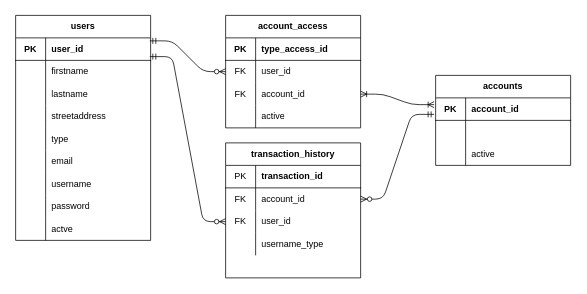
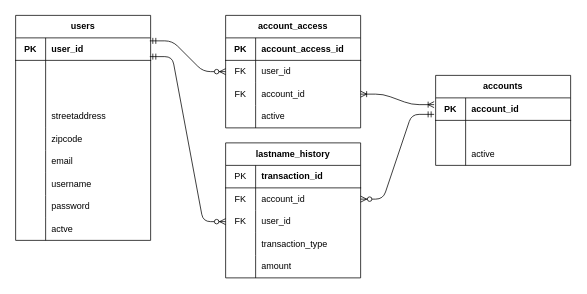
  <mxCell id="0" />
  <mxCell id="1" parent="0" />
  <mxCell id="2" value="users" style="shape=table;html=1;whiteSpace=wrap;startSize=30;container=1;collapsible=0;childLayout=tableLayout;fixedRows=1;rowLines=0;fontStyle=1;align=center;" vertex="1" parent="1"><mxGeometry x="20" y="20" width="180" height="300" as="geometry" /></mxCell>
  <mxCell id="3" value="" style="shape=partialRectangle;html=1;whiteSpace=wrap;collapsible=0;dropTarget=0;pointerEvents=0;fillColor=none;top=0;left=0;bottom=1;right=0;points=[[0,0.5],[1,0.5]];portConstraint=eastwest;" vertex="1" parent="2"><mxGeometry y="30" width="180" height="30" as="geometry" /></mxCell>
  <mxCell id="4" value="PK" style="shape=partialRectangle;html=1;whiteSpace=wrap;connectable=0;fillColor=none;top=0;left=0;bottom=0;right=0;overflow=hidden;fontStyle=1" vertex="1" parent="3"><mxGeometry width="40" height="30" as="geometry" /></mxCell>
  <mxCell id="5" value="user_id" style="shape=partialRectangle;html=1;whiteSpace=wrap;connectable=0;fillColor=none;top=0;left=0;bottom=0;right=0;align=left;spacingLeft=6;overflow=hidden;fontStyle=1" vertex="1" parent="3"><mxGeometry x="40" width="140" height="30" as="geometry" /></mxCell>
  <mxCell id="6" value="" style="shape=partialRectangle;html=1;whiteSpace=wrap;collapsible=0;dropTarget=0;pointerEvents=0;fillColor=none;top=0;left=0;bottom=0;right=0;points=[[0,0.5],[1,0.5]];portConstraint=eastwest;" vertex="1" parent="2"><mxGeometry y="60" width="180" height="30" as="geometry" /></mxCell>
  <mxCell id="7" value="" style="shape=partialRectangle;html=1;whiteSpace=wrap;connectable=0;fillColor=none;top=0;left=0;bottom=0;right=0;overflow=hidden;" vertex="1" parent="6"><mxGeometry width="40" height="30" as="geometry" /></mxCell>
- <mxCell id="8" value="firstname" style="shape=partialRectangle;html=1;whiteSpace=wrap;connectable=0;fillColor=none;top=0;left=0;bottom=0;right=0;align=left;spacingLeft=6;overflow=hidden;" vertex="1" parent="6"><mxGeometry x="40" width="140" height="30" as="geometry" /></mxCell>
  <mxCell id="9" value="" style="shape=partialRectangle;html=1;whiteSpace=wrap;collapsible=0;dropTarget=0;pointerEvents=0;fillColor=none;top=0;left=0;bottom=0;right=0;points=[[0,0.5],[1,0.5]];portConstraint=eastwest;" vertex="1" parent="2"><mxGeometry y="90" width="180" height="30" as="geometry" /></mxCell>
  <mxCell id="10" value="" style="shape=partialRectangle;html=1;whiteSpace=wrap;connectable=0;fillColor=none;top=0;left=0;bottom=0;right=0;overflow=hidden;" vertex="1" parent="9"><mxGeometry width="40" height="30" as="geometry" /></mxCell>
- <mxCell id="11" value="lastname" style="shape=partialRectangle;html=1;whiteSpace=wrap;connectable=0;fillColor=none;top=0;left=0;bottom=0;right=0;align=left;spacingLeft=6;overflow=hidden;" vertex="1" parent="9"><mxGeometry x="40" width="140" height="30" as="geometry" /></mxCell>
  <mxCell id="12" value="" style="shape=partialRectangle;html=1;whiteSpace=wrap;collapsible=0;dropTarget=0;pointerEvents=0;fillColor=none;top=0;left=0;bottom=0;right=0;points=[[0,0.5],[1,0.5]];portConstraint=eastwest;" vertex="1" parent="2"><mxGeometry y="120" width="180" height="30" as="geometry" /></mxCell>
  <mxCell id="13" value="" style="shape=partialRectangle;html=1;whiteSpace=wrap;connectable=0;fillColor=none;top=0;left=0;bottom=0;right=0;overflow=hidden;" vertex="1" parent="12"><mxGeometry width="40" height="30" as="geometry" /></mxCell>
  <mxCell id="14" value="streetaddress" style="shape=partialRectangle;html=1;whiteSpace=wrap;connectable=0;fillColor=none;top=0;left=0;bottom=0;right=0;align=left;spacingLeft=6;overflow=hidden;" vertex="1" parent="12"><mxGeometry x="40" width="140" height="30" as="geometry" /></mxCell>
  <mxCell id="15" value="" style="shape=partialRectangle;html=1;whiteSpace=wrap;collapsible=0;dropTarget=0;pointerEvents=0;fillColor=none;top=0;left=0;bottom=0;right=0;points=[[0,0.5],[1,0.5]];portConstraint=eastwest;" vertex="1" parent="2"><mxGeometry y="150" width="180" height="30" as="geometry" /></mxCell>
  <mxCell id="16" value="" style="shape=partialRectangle;html=1;whiteSpace=wrap;connectable=0;fillColor=none;top=0;left=0;bottom=0;right=0;overflow=hidden;" vertex="1" parent="15"><mxGeometry width="40" height="30" as="geometry" /></mxCell>
- <mxCell id="17" value="type" style="shape=partialRectangle;html=1;whiteSpace=wrap;connectable=0;fillColor=none;top=0;left=0;bottom=0;right=0;align=left;spacingLeft=6;overflow=hidden;" vertex="1" parent="15"><mxGeometry x="40" width="140" height="30" as="geometry" /></mxCell>
+ <mxCell id="17" value="zipcode" style="shape=partialRectangle;html=1;whiteSpace=wrap;connectable=0;fillColor=none;top=0;left=0;bottom=0;right=0;align=left;spacingLeft=6;overflow=hidden;" vertex="1" parent="15"><mxGeometry x="40" width="140" height="30" as="geometry" /></mxCell>
  <mxCell id="18" value="" style="shape=partialRectangle;html=1;whiteSpace=wrap;collapsible=0;dropTarget=0;pointerEvents=0;fillColor=none;top=0;left=0;bottom=0;right=0;points=[[0,0.5],[1,0.5]];portConstraint=eastwest;" vertex="1" parent="2"><mxGeometry y="180" width="180" height="30" as="geometry" /></mxCell>
  <mxCell id="19" value="" style="shape=partialRectangle;html=1;whiteSpace=wrap;connectable=0;fillColor=none;top=0;left=0;bottom=0;right=0;overflow=hidden;" vertex="1" parent="18"><mxGeometry width="40" height="30" as="geometry" /></mxCell>
  <mxCell id="20" value="email" style="shape=partialRectangle;html=1;whiteSpace=wrap;connectable=0;fillColor=none;top=0;left=0;bottom=0;right=0;align=left;spacingLeft=6;overflow=hidden;" vertex="1" parent="18"><mxGeometry x="40" width="140" height="30" as="geometry" /></mxCell>
  <mxCell id="21" value="" style="shape=partialRectangle;html=1;whiteSpace=wrap;collapsible=0;dropTarget=0;pointerEvents=0;fillColor=none;top=0;left=0;bottom=0;right=0;points=[[0,0.5],[1,0.5]];portConstraint=eastwest;" vertex="1" parent="2"><mxGeometry y="210" width="180" height="30" as="geometry" /></mxCell>
  <mxCell id="22" value="" style="shape=partialRectangle;html=1;whiteSpace=wrap;connectable=0;fillColor=none;top=0;left=0;bottom=0;right=0;overflow=hidden;" vertex="1" parent="21"><mxGeometry width="40" height="30" as="geometry" /></mxCell>
  <mxCell id="23" value="username" style="shape=partialRectangle;html=1;whiteSpace=wrap;connectable=0;fillColor=none;top=0;left=0;bottom=0;right=0;align=left;spacingLeft=6;overflow=hidden;" vertex="1" parent="21"><mxGeometry x="40" width="140" height="30" as="geometry" /></mxCell>
  <mxCell id="24" value="" style="shape=partialRectangle;html=1;whiteSpace=wrap;collapsible=0;dropTarget=0;pointerEvents=0;fillColor=none;top=0;left=0;bottom=0;right=0;points=[[0,0.5],[1,0.5]];portConstraint=eastwest;" vertex="1" parent="2"><mxGeometry y="240" width="180" height="30" as="geometry" /></mxCell>
  <mxCell id="25" value="" style="shape=partialRectangle;html=1;whiteSpace=wrap;connectable=0;fillColor=none;top=0;left=0;bottom=0;right=0;overflow=hidden;" vertex="1" parent="24"><mxGeometry width="40" height="30" as="geometry" /></mxCell>
  <mxCell id="26" value="password" style="shape=partialRectangle;html=1;whiteSpace=wrap;connectable=0;fillColor=none;top=0;left=0;bottom=0;right=0;align=left;spacingLeft=6;overflow=hidden;" vertex="1" parent="24"><mxGeometry x="40" width="140" height="30" as="geometry" /></mxCell>
  <mxCell id="27" value="" style="shape=partialRectangle;html=1;whiteSpace=wrap;collapsible=0;dropTarget=0;pointerEvents=0;fillColor=none;top=0;left=0;bottom=0;right=0;points=[[0,0.5],[1,0.5]];portConstraint=eastwest;" vertex="1" parent="2"><mxGeometry y="270" width="180" height="30" as="geometry" /></mxCell>
  <mxCell id="28" value="" style="shape=partialRectangle;html=1;whiteSpace=wrap;connectable=0;fillColor=none;top=0;left=0;bottom=0;right=0;overflow=hidden;" vertex="1" parent="27"><mxGeometry width="40" height="30" as="geometry" /></mxCell>
  <mxCell id="29" value="actve" style="shape=partialRectangle;html=1;whiteSpace=wrap;connectable=0;fillColor=none;top=0;left=0;bottom=0;right=0;align=left;spacingLeft=6;overflow=hidden;" vertex="1" parent="27"><mxGeometry x="40" width="140" height="30" as="geometry" /></mxCell>
  <mxCell id="30" value="account_access" style="shape=table;html=1;whiteSpace=wrap;startSize=30;container=1;collapsible=0;childLayout=tableLayout;fixedRows=1;rowLines=0;fontStyle=1;align=center;" vertex="1" parent="1"><mxGeometry x="300" y="20" width="180" height="150" as="geometry" /></mxCell>
  <mxCell id="31" value="" style="shape=partialRectangle;html=1;whiteSpace=wrap;collapsible=0;dropTarget=0;pointerEvents=0;fillColor=none;top=0;left=0;bottom=1;right=0;points=[[0,0.5],[1,0.5]];portConstraint=eastwest;" vertex="1" parent="30"><mxGeometry y="30" width="180" height="30" as="geometry" /></mxCell>
  <mxCell id="32" value="PK" style="shape=partialRectangle;html=1;whiteSpace=wrap;connectable=0;fillColor=none;top=0;left=0;bottom=0;right=0;overflow=hidden;fontStyle=1" vertex="1" parent="31"><mxGeometry width="40" height="30" as="geometry" /></mxCell>
- <mxCell id="33" value="type_access_id" style="shape=partialRectangle;html=1;whiteSpace=wrap;connectable=0;fillColor=none;top=0;left=0;bottom=0;right=0;align=left;spacingLeft=6;overflow=hidden;fontStyle=1" vertex="1" parent="31"><mxGeometry x="40" width="140" height="30" as="geometry" /></mxCell>
+ <mxCell id="33" value="account_access_id" style="shape=partialRectangle;html=1;whiteSpace=wrap;connectable=0;fillColor=none;top=0;left=0;bottom=0;right=0;align=left;spacingLeft=6;overflow=hidden;fontStyle=1" vertex="1" parent="31"><mxGeometry x="40" width="140" height="30" as="geometry" /></mxCell>
  <mxCell id="34" value="" style="shape=partialRectangle;html=1;whiteSpace=wrap;collapsible=0;dropTarget=0;pointerEvents=0;fillColor=none;top=0;left=0;bottom=0;right=0;points=[[0,0.5],[1,0.5]];portConstraint=eastwest;" vertex="1" parent="30"><mxGeometry y="60" width="180" height="30" as="geometry" /></mxCell>
  <mxCell id="35" value="FK" style="shape=partialRectangle;html=1;whiteSpace=wrap;connectable=0;fillColor=none;top=0;left=0;bottom=0;right=0;overflow=hidden;" vertex="1" parent="34"><mxGeometry width="40" height="30" as="geometry" /></mxCell>
  <mxCell id="36" value="user_id" style="shape=partialRectangle;html=1;whiteSpace=wrap;connectable=0;fillColor=none;top=0;left=0;bottom=0;right=0;align=left;spacingLeft=6;overflow=hidden;" vertex="1" parent="34"><mxGeometry x="40" width="140" height="30" as="geometry" /></mxCell>
  <mxCell id="37" value="" style="shape=partialRectangle;html=1;whiteSpace=wrap;collapsible=0;dropTarget=0;pointerEvents=0;fillColor=none;top=0;left=0;bottom=0;right=0;points=[[0,0.5],[1,0.5]];portConstraint=eastwest;" vertex="1" parent="30"><mxGeometry y="90" width="180" height="30" as="geometry" /></mxCell>
  <mxCell id="38" value="FK" style="shape=partialRectangle;html=1;whiteSpace=wrap;connectable=0;fillColor=none;top=0;left=0;bottom=0;right=0;overflow=hidden;" vertex="1" parent="37"><mxGeometry width="40" height="30" as="geometry" /></mxCell>
  <mxCell id="39" value="account_id" style="shape=partialRectangle;html=1;whiteSpace=wrap;connectable=0;fillColor=none;top=0;left=0;bottom=0;right=0;align=left;spacingLeft=6;overflow=hidden;" vertex="1" parent="37"><mxGeometry x="40" width="140" height="30" as="geometry" /></mxCell>
  <mxCell id="40" value="" style="shape=partialRectangle;html=1;whiteSpace=wrap;collapsible=0;dropTarget=0;pointerEvents=0;fillColor=none;top=0;left=0;bottom=0;right=0;points=[[0,0.5],[1,0.5]];portConstraint=eastwest;" vertex="1" parent="30"><mxGeometry y="120" width="180" height="30" as="geometry" /></mxCell>
  <mxCell id="41" value="" style="shape=partialRectangle;html=1;whiteSpace=wrap;connectable=0;fillColor=none;top=0;left=0;bottom=0;right=0;overflow=hidden;" vertex="1" parent="40"><mxGeometry width="40" height="30" as="geometry" /></mxCell>
  <mxCell id="42" value="active" style="shape=partialRectangle;html=1;whiteSpace=wrap;connectable=0;fillColor=none;top=0;left=0;bottom=0;right=0;align=left;spacingLeft=6;overflow=hidden;" vertex="1" parent="40"><mxGeometry x="40" width="140" height="30" as="geometry" /></mxCell>
- <mxCell id="43" value="transaction_history" style="shape=table;html=1;whiteSpace=wrap;startSize=30;container=1;collapsible=0;childLayout=tableLayout;fixedRows=1;rowLines=0;fontStyle=1;align=center;" vertex="1" parent="1"><mxGeometry x="300" y="190" width="180" height="180" as="geometry" /></mxCell>
+ <mxCell id="43" value="lastname_history" style="shape=table;html=1;whiteSpace=wrap;startSize=30;container=1;collapsible=0;childLayout=tableLayout;fixedRows=1;rowLines=0;fontStyle=1;align=center;" vertex="1" parent="1"><mxGeometry x="300" y="190" width="180" height="180" as="geometry" /></mxCell>
  <mxCell id="44" value="" style="shape=partialRectangle;html=1;whiteSpace=wrap;collapsible=0;dropTarget=0;pointerEvents=0;fillColor=none;top=0;left=0;bottom=1;right=0;points=[[0,0.5],[1,0.5]];portConstraint=eastwest;" vertex="1" parent="43"><mxGeometry y="30" width="180" height="30" as="geometry" /></mxCell>
  <mxCell id="45" value="PK" style="shape=partialRectangle;html=1;whiteSpace=wrap;connectable=0;fillColor=none;top=0;left=0;bottom=0;right=0;overflow=hidden;" vertex="1" parent="44"><mxGeometry width="40" height="30" as="geometry" /></mxCell>
  <mxCell id="46" value="transaction_id" style="shape=partialRectangle;html=1;whiteSpace=wrap;connectable=0;fillColor=none;top=0;left=0;bottom=0;right=0;align=left;spacingLeft=6;overflow=hidden;fontStyle=1" vertex="1" parent="44"><mxGeometry x="40" width="140" height="30" as="geometry" /></mxCell>
  <mxCell id="47" value="" style="shape=partialRectangle;html=1;whiteSpace=wrap;collapsible=0;dropTarget=0;pointerEvents=0;fillColor=none;top=0;left=0;bottom=0;right=0;points=[[0,0.5],[1,0.5]];portConstraint=eastwest;" vertex="1" parent="43"><mxGeometry y="60" width="180" height="30" as="geometry" /></mxCell>
  <mxCell id="48" value="FK" style="shape=partialRectangle;html=1;whiteSpace=wrap;connectable=0;fillColor=none;top=0;left=0;bottom=0;right=0;overflow=hidden;" vertex="1" parent="47"><mxGeometry width="40" height="30" as="geometry" /></mxCell>
  <mxCell id="49" value="account_id" style="shape=partialRectangle;html=1;whiteSpace=wrap;connectable=0;fillColor=none;top=0;left=0;bottom=0;right=0;align=left;spacingLeft=6;overflow=hidden;" vertex="1" parent="47"><mxGeometry x="40" width="140" height="30" as="geometry" /></mxCell>
  <mxCell id="50" value="" style="shape=partialRectangle;html=1;whiteSpace=wrap;collapsible=0;dropTarget=0;pointerEvents=0;fillColor=none;top=0;left=0;bottom=0;right=0;points=[[0,0.5],[1,0.5]];portConstraint=eastwest;" vertex="1" parent="43"><mxGeometry y="90" width="180" height="30" as="geometry" /></mxCell>
  <mxCell id="51" value="FK" style="shape=partialRectangle;html=1;whiteSpace=wrap;connectable=0;fillColor=none;top=0;left=0;bottom=0;right=0;overflow=hidden;" vertex="1" parent="50"><mxGeometry width="40" height="30" as="geometry" /></mxCell>
  <mxCell id="52" value="user_id" style="shape=partialRectangle;html=1;whiteSpace=wrap;connectable=0;fillColor=none;top=0;left=0;bottom=0;right=0;align=left;spacingLeft=6;overflow=hidden;" vertex="1" parent="50"><mxGeometry x="40" width="140" height="30" as="geometry" /></mxCell>
  <mxCell id="53" value="" style="shape=partialRectangle;html=1;whiteSpace=wrap;collapsible=0;dropTarget=0;pointerEvents=0;fillColor=none;top=0;left=0;bottom=0;right=0;points=[[0,0.5],[1,0.5]];portConstraint=eastwest;" vertex="1" parent="43"><mxGeometry y="120" width="180" height="30" as="geometry" /></mxCell>
  <mxCell id="54" value="" style="shape=partialRectangle;html=1;whiteSpace=wrap;connectable=0;fillColor=none;top=0;left=0;bottom=0;right=0;overflow=hidden;" vertex="1" parent="53"><mxGeometry width="40" height="30" as="geometry" /></mxCell>
- <mxCell id="55" value="username_type" style="shape=partialRectangle;html=1;whiteSpace=wrap;connectable=0;fillColor=none;top=0;left=0;bottom=0;right=0;align=left;spacingLeft=6;overflow=hidden;" vertex="1" parent="53"><mxGeometry x="40" width="140" height="30" as="geometry" /></mxCell>
+ <mxCell id="55" value="transaction_type" style="shape=partialRectangle;html=1;whiteSpace=wrap;connectable=0;fillColor=none;top=0;left=0;bottom=0;right=0;align=left;spacingLeft=6;overflow=hidden;" vertex="1" parent="53"><mxGeometry x="40" width="140" height="30" as="geometry" /></mxCell>
  <mxCell id="56" value="" style="shape=partialRectangle;html=1;whiteSpace=wrap;collapsible=0;dropTarget=0;pointerEvents=0;fillColor=none;top=0;left=0;bottom=0;right=0;points=[[0,0.5],[1,0.5]];portConstraint=eastwest;" vertex="1" parent="43"><mxGeometry y="150" width="180" height="30" as="geometry" /></mxCell>
  <mxCell id="57" value="" style="shape=partialRectangle;html=1;whiteSpace=wrap;connectable=0;fillColor=none;top=0;left=0;bottom=0;right=0;overflow=hidden;" vertex="1" parent="56"><mxGeometry width="40" height="30" as="geometry" /></mxCell>
+ <mxCell id="58" value="amount" style="shape=partialRectangle;html=1;whiteSpace=wrap;connectable=0;fillColor=none;top=0;left=0;bottom=0;right=0;align=left;spacingLeft=6;overflow=hidden;" vertex="1" parent="56"><mxGeometry x="40" width="140" height="30" as="geometry" /></mxCell>
  <mxCell id="59" value="accounts" style="shape=table;html=1;whiteSpace=wrap;startSize=30;container=1;collapsible=0;childLayout=tableLayout;fixedRows=1;rowLines=0;fontStyle=1;align=center;" vertex="1" parent="1"><mxGeometry x="580" y="100" width="180" height="120" as="geometry" /></mxCell>
  <mxCell id="60" value="" style="shape=partialRectangle;html=1;whiteSpace=wrap;collapsible=0;dropTarget=0;pointerEvents=0;fillColor=none;top=0;left=0;bottom=1;right=0;points=[[0,0.5],[1,0.5]];portConstraint=eastwest;" vertex="1" parent="59"><mxGeometry y="30" width="180" height="30" as="geometry" /></mxCell>
  <mxCell id="61" value="PK" style="shape=partialRectangle;html=1;whiteSpace=wrap;connectable=0;fillColor=none;top=0;left=0;bottom=0;right=0;overflow=hidden;fontStyle=1" vertex="1" parent="60"><mxGeometry width="40" height="30" as="geometry" /></mxCell>
  <mxCell id="62" value="account_id" style="shape=partialRectangle;html=1;whiteSpace=wrap;connectable=0;fillColor=none;top=0;left=0;bottom=0;right=0;align=left;spacingLeft=6;overflow=hidden;fontStyle=1" vertex="1" parent="60"><mxGeometry x="40" width="140" height="30" as="geometry" /></mxCell>
  <mxCell id="63" value="" style="shape=partialRectangle;html=1;whiteSpace=wrap;collapsible=0;dropTarget=0;pointerEvents=0;fillColor=none;top=0;left=0;bottom=0;right=0;points=[[0,0.5],[1,0.5]];portConstraint=eastwest;" vertex="1" parent="59"><mxGeometry y="60" width="180" height="30" as="geometry" /></mxCell>
  <mxCell id="64" value="" style="shape=partialRectangle;html=1;whiteSpace=wrap;connectable=0;fillColor=none;top=0;left=0;bottom=0;right=0;overflow=hidden;" vertex="1" parent="63"><mxGeometry width="40" height="30" as="geometry" /></mxCell>
  <mxCell id="65" value="" style="shape=partialRectangle;html=1;whiteSpace=wrap;collapsible=0;dropTarget=0;pointerEvents=0;fillColor=none;top=0;left=0;bottom=0;right=0;points=[[0,0.5],[1,0.5]];portConstraint=eastwest;" vertex="1" parent="59"><mxGeometry y="90" width="180" height="30" as="geometry" /></mxCell>
  <mxCell id="66" value="" style="shape=partialRectangle;html=1;whiteSpace=wrap;connectable=0;fillColor=none;top=0;left=0;bottom=0;right=0;overflow=hidden;" vertex="1" parent="65"><mxGeometry width="40" height="30" as="geometry" /></mxCell>
  <mxCell id="67" value="active" style="shape=partialRectangle;html=1;whiteSpace=wrap;connectable=0;fillColor=none;top=0;left=0;bottom=0;right=0;align=left;spacingLeft=6;overflow=hidden;" vertex="1" parent="65"><mxGeometry x="40" width="140" height="30" as="geometry" /></mxCell>
  <mxCell id="68" value="" style="edgeStyle=entityRelationEdgeStyle;fontSize=12;html=1;endArrow=ERzeroToMany;startArrow=ERmandOne;entryX=0;entryY=0.5;entryDx=0;entryDy=0;exitX=0.994;exitY=0.133;exitDx=0;exitDy=0;exitPerimeter=0;" edge="1" parent="1" source="3" target="34"><mxGeometry width="100" height="100" relative="1" as="geometry"><mxPoint x="160" y="450" as="sourcePoint" /><mxPoint x="260" y="350" as="targetPoint" /></mxGeometry></mxCell>
  <mxCell id="69" value="" style="edgeStyle=entityRelationEdgeStyle;fontSize=12;html=1;endArrow=ERzeroToMany;startArrow=ERmandOne;entryX=0;entryY=0.5;entryDx=0;entryDy=0;exitX=0.994;exitY=0.833;exitDx=0;exitDy=0;exitPerimeter=0;" edge="1" parent="1" source="3" target="50"><mxGeometry width="100" height="100" relative="1" as="geometry"><mxPoint x="200" y="65" as="sourcePoint" /><mxPoint x="210" y="370" as="targetPoint" /></mxGeometry></mxCell>
  <mxCell id="70" value="" style="edgeStyle=entityRelationEdgeStyle;fontSize=12;html=1;endArrow=ERzeroToMany;startArrow=ERmandOne;entryX=1;entryY=0.5;entryDx=0;entryDy=0;exitX=-0.011;exitY=0.733;exitDx=0;exitDy=0;exitPerimeter=0;" edge="1" parent="1" source="60" target="47"><mxGeometry width="100" height="100" relative="1" as="geometry"><mxPoint x="500" y="600" as="sourcePoint" /><mxPoint x="530" y="390" as="targetPoint" /></mxGeometry></mxCell>
  <mxCell id="71" value="" style="edgeStyle=entityRelationEdgeStyle;fontSize=12;html=1;endArrow=ERoneToMany;startArrow=ERoneToMany;exitX=1;exitY=0.5;exitDx=0;exitDy=0;entryX=-0.011;entryY=0.3;entryDx=0;entryDy=0;entryPerimeter=0;" edge="1" parent="1" source="37" target="60"><mxGeometry width="100" height="100" relative="1" as="geometry"><mxPoint x="300" y="420" as="sourcePoint" /><mxPoint x="400" y="320" as="targetPoint" /></mxGeometry></mxCell>
